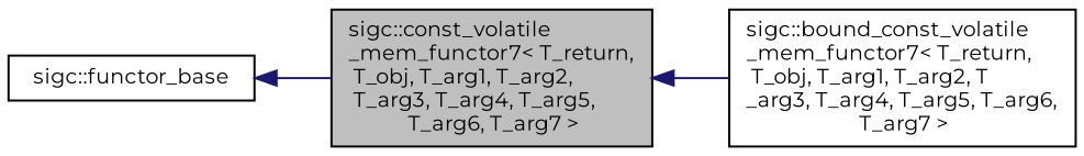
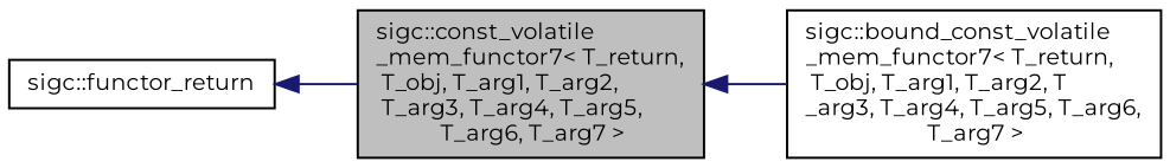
  digraph {
    rankdir=LR
    fontname=Montserrat
    node [color=black fillcolor=white fontname=Montserrat fontsize=10 shape=record style=filled]
    edge [color=midnightblue dir=back fontname=Montserrat fontsize=10 labelfontname=Sans labelfontsize=10 style=solid]
    n1 [fillcolor=grey75 fontcolor=black height=0.2 label="sigc::const_volatile\l_mem_functor7\< T_return,\l T_obj, T_arg1, T_arg2,\l T_arg3, T_arg4, T_arg5,\l T_arg6, T_arg7 \>" width=0.4]
    n2 [height=0.2 label="sigc::bound_const_volatile\l_mem_functor7\< T_return,\l T_obj, T_arg1, T_arg2, T\l_arg3, T_arg4, T_arg5, T_arg6,\l T_arg7 \>" width=0.4]
-   n3 [height=0.2 label="sigc::functor_base" width=0.4]
+   n3 [height=0.2 label="sigc::functor_return" width=0.4]
    n1 -> n2
    n3 -> n1
  }
